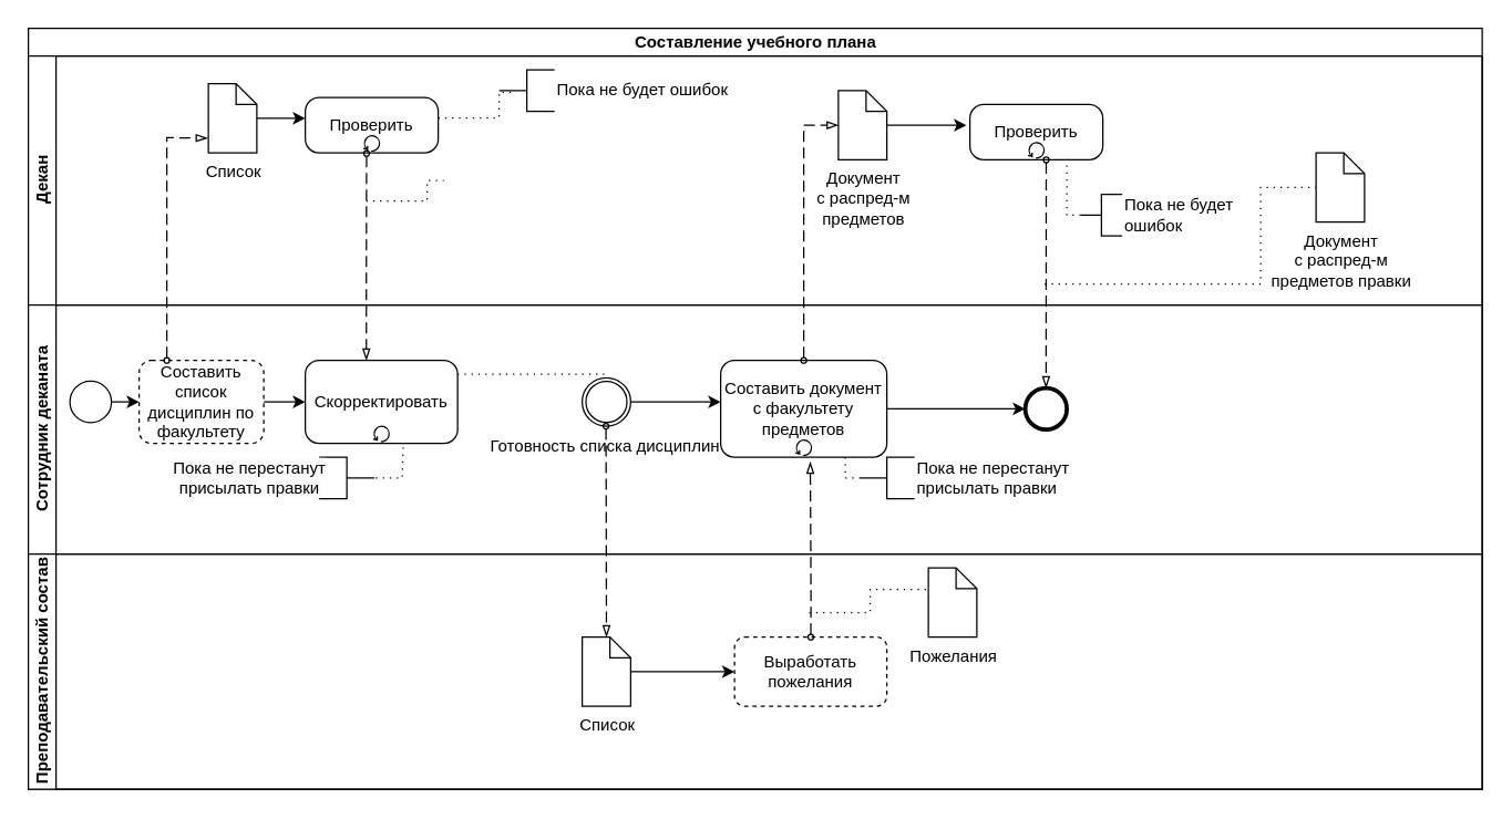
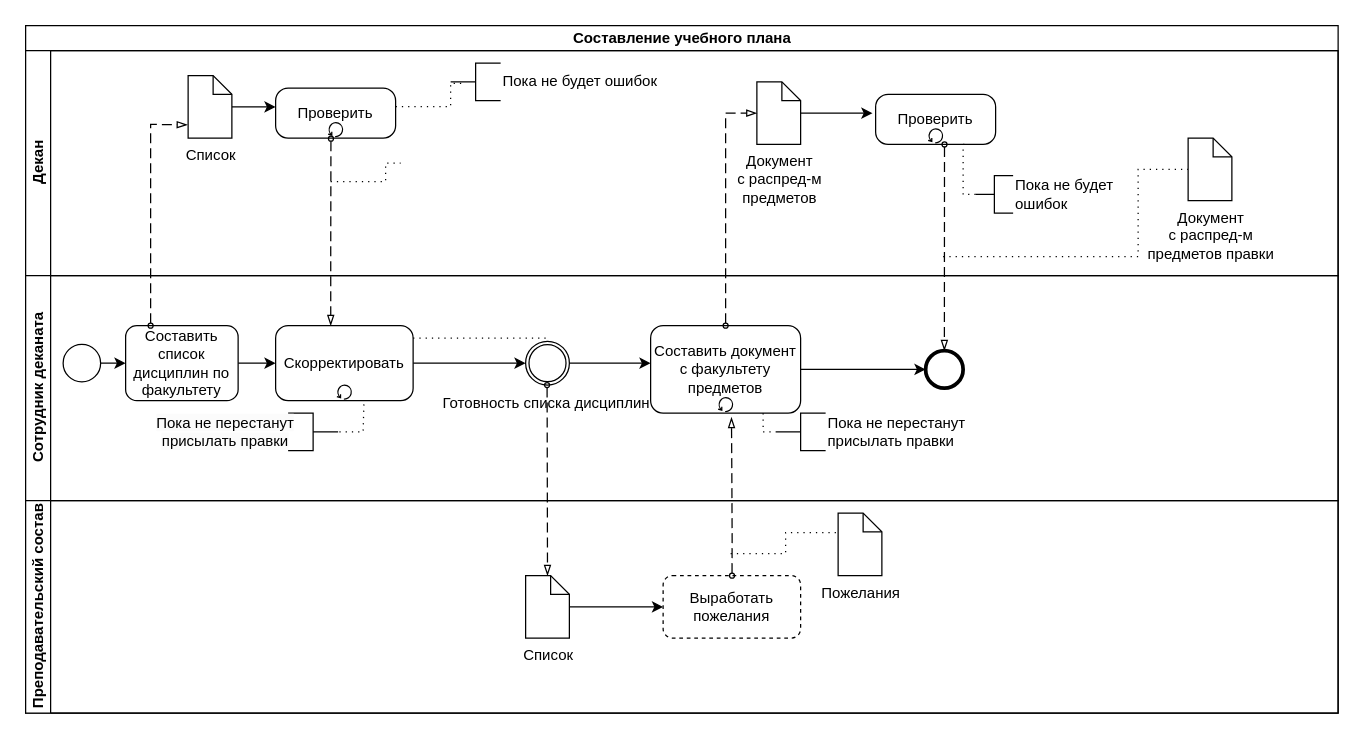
  <mxCell id="0" />
  <mxCell id="1" parent="0" />
  <mxCell id="2" value="" style="edgeStyle=elbowEdgeStyle;fontSize=12;html=1;endFill=0;startFill=0;endSize=6;startSize=6;dashed=1;dashPattern=1 4;endArrow=none;startArrow=none;rounded=0;" edge="1" parent="1"><mxGeometry width="160" relative="1" as="geometry"><mxPoint x="280" y="270" as="sourcePoint" /><mxPoint x="440" y="270" as="targetPoint" /></mxGeometry></mxCell>
  <mxCell id="3" value="Составление учебного плана" style="swimlane;childLayout=stackLayout;resizeParent=1;resizeParentMax=0;horizontal=1;startSize=20;horizontalStack=0;html=1;" vertex="1" parent="1"><mxGeometry x="20" y="20" width="1050" height="550" as="geometry" /></mxCell>
  <mxCell id="4" value="Декан" style="swimlane;startSize=20;horizontal=0;html=1;" vertex="1" parent="3"><mxGeometry y="20" width="1050" height="180" as="geometry" /></mxCell>
  <mxCell id="5" value="" style="edgeStyle=orthogonalEdgeStyle;rounded=0;orthogonalLoop=1;jettySize=auto;html=1;" edge="1" parent="4" source="6"><mxGeometry relative="1" as="geometry"><mxPoint x="200" y="45" as="targetPoint" /></mxGeometry></mxCell>
  <mxCell id="6" value="Список" style="shape=mxgraph.bpmn.data;labelPosition=center;verticalLabelPosition=bottom;align=center;verticalAlign=top;size=15;html=1;" vertex="1" parent="4"><mxGeometry x="130" y="20" width="35" height="50" as="geometry" /></mxCell>
  <mxCell id="7" value="Проверить" style="points=[[0.25,0,0],[0.5,0,0],[0.75,0,0],[1,0.25,0],[1,0.5,0],[1,0.75,0],[0.75,1,0],[0.5,1,0],[0.25,1,0],[0,0.75,0],[0,0.5,0],[0,0.25,0]];shape=mxgraph.bpmn.task;whiteSpace=wrap;rectStyle=rounded;size=10;html=1;container=1;expand=0;collapsible=0;taskMarker=abstract;isLoopStandard=1;" vertex="1" parent="4"><mxGeometry x="200" y="30" width="96" height="40" as="geometry" /></mxCell>
  <mxCell id="8" value="" style="edgeStyle=elbowEdgeStyle;fontSize=12;html=1;endFill=0;startFill=0;endSize=6;startSize=6;dashed=1;dashPattern=1 4;endArrow=none;startArrow=none;rounded=0;entryX=0.251;entryY=0.538;entryDx=0;entryDy=0;entryPerimeter=0;" edge="1" parent="4"><mxGeometry width="160" relative="1" as="geometry"><mxPoint x="296" y="44.71" as="sourcePoint" /><mxPoint x="350.04" y="26.14" as="targetPoint" /><Array as="points"><mxPoint x="340" y="45" /></Array></mxGeometry></mxCell>
  <mxCell id="9" value="" style="edgeStyle=elbowEdgeStyle;fontSize=12;html=1;endFill=0;startFill=0;endSize=6;startSize=6;dashed=1;dashPattern=1 4;endArrow=none;startArrow=none;rounded=0;" edge="1" parent="4"><mxGeometry width="160" relative="1" as="geometry"><mxPoint x="244" y="104.71" as="sourcePoint" /><mxPoint x="300" y="90" as="targetPoint" /><Array as="points"><mxPoint x="288" y="105" /></Array></mxGeometry></mxCell>
  <mxCell id="10" value="Пока не будет ошибок" style="html=1;shape=mxgraph.flowchart.annotation_2;align=left;labelPosition=right;" vertex="1" parent="4"><mxGeometry x="340" y="10" width="40" height="30" as="geometry" /></mxCell>
  <mxCell id="11" value="Проверить" style="points=[[0.25,0,0],[0.5,0,0],[0.75,0,0],[1,0.25,0],[1,0.5,0],[1,0.75,0],[0.75,1,0],[0.5,1,0],[0.25,1,0],[0,0.75,0],[0,0.5,0],[0,0.25,0]];shape=mxgraph.bpmn.task;whiteSpace=wrap;rectStyle=rounded;size=10;html=1;container=1;expand=0;collapsible=0;taskMarker=abstract;isLoopStandard=1;" vertex="1" parent="4"><mxGeometry x="680" y="35" width="96" height="40" as="geometry" /></mxCell>
  <mxCell id="12" value="" style="edgeStyle=orthogonalEdgeStyle;rounded=0;orthogonalLoop=1;jettySize=auto;html=1;" edge="1" parent="4" source="13"><mxGeometry relative="1" as="geometry"><mxPoint x="677.5" y="50" as="targetPoint" /></mxGeometry></mxCell>
  <mxCell id="13" value="Документ&lt;br&gt;с распред-м&lt;br&gt;предметов" style="shape=mxgraph.bpmn.data;labelPosition=center;verticalLabelPosition=bottom;align=center;verticalAlign=top;size=15;html=1;" vertex="1" parent="4"><mxGeometry x="585" y="25" width="35" height="50" as="geometry" /></mxCell>
  <mxCell id="14" value="" style="edgeStyle=elbowEdgeStyle;fontSize=12;html=1;endFill=0;startFill=0;endSize=6;startSize=6;dashed=1;dashPattern=1 4;endArrow=none;startArrow=none;rounded=0;entryX=0.251;entryY=0.538;entryDx=0;entryDy=0;entryPerimeter=0;exitX=0;exitY=0.5;exitDx=0;exitDy=0;exitPerimeter=0;" edge="1" parent="4" source="15"><mxGeometry width="160" relative="1" as="geometry"><mxPoint x="700.98" y="93.57" as="sourcePoint" /><mxPoint x="755.02" y="75.0" as="targetPoint" /><Array as="points"><mxPoint x="750" y="90" /></Array></mxGeometry></mxCell>
  <mxCell id="15" value="Пока не будет &lt;br&gt;ошибок" style="html=1;shape=mxgraph.flowchart.annotation_2;align=left;labelPosition=right;" vertex="1" parent="4"><mxGeometry x="760" y="100" width="30" height="30" as="geometry" /></mxCell>
  <mxCell id="16" value="" style="edgeStyle=elbowEdgeStyle;fontSize=12;html=1;endFill=0;startFill=0;endSize=6;startSize=6;dashed=1;dashPattern=1 4;endArrow=none;startArrow=none;rounded=0;entryX=0;entryY=0.5;entryDx=0;entryDy=0;entryPerimeter=0;" edge="1" parent="4" target="17"><mxGeometry width="160" relative="1" as="geometry"><mxPoint x="734" y="164.71" as="sourcePoint" /><mxPoint x="900" y="150" as="targetPoint" /><Array as="points"><mxPoint x="890" y="120" /></Array></mxGeometry></mxCell>
  <mxCell id="17" value="Документ&lt;br&gt;с распред-м&lt;br&gt;предметов правки" style="shape=mxgraph.bpmn.data;labelPosition=center;verticalLabelPosition=bottom;align=center;verticalAlign=top;size=15;html=1;" vertex="1" parent="4"><mxGeometry x="930" y="70" width="35" height="50" as="geometry" /></mxCell>
  <mxCell id="18" value="Сотрудник деканата" style="swimlane;startSize=20;horizontal=0;html=1;" vertex="1" parent="3"><mxGeometry y="200" width="1050" height="180" as="geometry" /></mxCell>
  <mxCell id="19" value="" style="edgeStyle=orthogonalEdgeStyle;rounded=0;orthogonalLoop=1;jettySize=auto;html=1;entryX=0;entryY=0.5;entryDx=0;entryDy=0;entryPerimeter=0;" edge="1" parent="18" source="20" target="22"><mxGeometry relative="1" as="geometry"><Array as="points"><mxPoint x="80" y="70" /></Array></mxGeometry></mxCell>
  <mxCell id="20" value="" style="ellipse;whiteSpace=wrap;html=1;aspect=fixed;" vertex="1" parent="18"><mxGeometry x="30" y="55" width="30" height="30" as="geometry" /></mxCell>
  <mxCell id="21" value="" style="edgeStyle=orthogonalEdgeStyle;rounded=0;orthogonalLoop=1;jettySize=auto;html=1;" edge="1" parent="18" source="22"><mxGeometry relative="1" as="geometry"><mxPoint x="200" y="70" as="targetPoint" /></mxGeometry></mxCell>
- <mxCell id="22" value="Составить список дисциплин по факультету" style="rounded=1;whiteSpace=wrap;html=1;dashed=1;" vertex="1" parent="18"><mxGeometry x="80" y="40" width="90" height="60" as="geometry" /></mxCell>
+ <mxCell id="22" value="Составить список дисциплин по факультету" style="rounded=1;whiteSpace=wrap;html=1;" vertex="1" parent="18"><mxGeometry x="80" y="40" width="90" height="60" as="geometry" /></mxCell>
  <mxCell id="23" value="" style="endArrow=blockThin;html=1;labelPosition=left;verticalLabelPosition=middle;align=right;verticalAlign=middle;dashed=1;dashPattern=8 4;endFill=0;startArrow=oval;startFill=0;endSize=6;startSize=4;rounded=0;entryX=-0.018;entryY=0.787;entryDx=0;entryDy=0;entryPerimeter=0;" edge="1" parent="18" target="6"><mxGeometry relative="1" as="geometry"><mxPoint x="100" y="40" as="sourcePoint" /><mxPoint x="100" y="-50" as="targetPoint" /><Array as="points"><mxPoint x="100" y="-121" /></Array></mxGeometry></mxCell>
  <mxCell id="24" value="" style="endArrow=blockThin;html=1;labelPosition=left;verticalLabelPosition=middle;align=right;verticalAlign=middle;dashed=1;dashPattern=8 4;endFill=0;startArrow=oval;startFill=0;endSize=6;startSize=4;rounded=0;exitX=0.461;exitY=1.011;exitDx=0;exitDy=0;exitPerimeter=0;" edge="1" parent="18" source="7"><mxGeometry relative="1" as="geometry"><mxPoint x="243" y="-37" as="sourcePoint" /><mxPoint x="244.09" y="40" as="targetPoint" /><Array as="points"><mxPoint x="244.09" y="-20" /></Array></mxGeometry></mxCell>
+ <mxCell id="25" value="" style="edgeStyle=orthogonalEdgeStyle;rounded=0;orthogonalLoop=1;jettySize=auto;html=1;" edge="1" parent="18" source="26" target="30"><mxGeometry relative="1" as="geometry" /></mxCell>
  <mxCell id="26" value="Скорректировать" style="points=[[0.25,0,0],[0.5,0,0],[0.75,0,0],[1,0.25,0],[1,0.5,0],[1,0.75,0],[0.75,1,0],[0.5,1,0],[0.25,1,0],[0,0.75,0],[0,0.5,0],[0,0.25,0]];shape=mxgraph.bpmn.task;whiteSpace=wrap;rectStyle=rounded;size=10;html=1;container=1;expand=0;collapsible=0;taskMarker=abstract;isLoopStandard=1;" vertex="1" parent="18"><mxGeometry x="200" y="40" width="110" height="60" as="geometry" /></mxCell>
  <mxCell id="27" value="" style="html=1;shape=mxgraph.flowchart.annotation_2;align=left;labelPosition=right;flipH=1;" vertex="1" parent="18"><mxGeometry x="210" y="110" width="40" height="30" as="geometry" /></mxCell>
  <mxCell id="28" value="" style="edgeStyle=elbowEdgeStyle;fontSize=12;html=1;endFill=0;startFill=0;endSize=6;startSize=6;dashed=1;dashPattern=1 4;endArrow=none;startArrow=none;rounded=0;exitX=0.642;exitY=1.05;exitDx=0;exitDy=0;exitPerimeter=0;entryX=0;entryY=0.5;entryDx=0;entryDy=0;entryPerimeter=0;" edge="1" parent="18" source="26" target="27"><mxGeometry width="160" relative="1" as="geometry"><mxPoint x="130" y="124.66" as="sourcePoint" /><mxPoint x="290" y="124.66" as="targetPoint" /><Array as="points"><mxPoint x="270" y="125" /></Array></mxGeometry></mxCell>
  <mxCell id="29" value="" style="edgeStyle=orthogonalEdgeStyle;rounded=0;orthogonalLoop=1;jettySize=auto;html=1;" edge="1" parent="18" source="30"><mxGeometry relative="1" as="geometry"><mxPoint x="500" y="70" as="targetPoint" /></mxGeometry></mxCell>
  <mxCell id="30" value="Готовность списка дисциплин&amp;nbsp;" style="points=[[0.145,0.145,0],[0.5,0,0],[0.855,0.145,0],[1,0.5,0],[0.855,0.855,0],[0.5,1,0],[0.145,0.855,0],[0,0.5,0]];shape=mxgraph.bpmn.event;html=1;verticalLabelPosition=bottom;labelBackgroundColor=#ffffff;verticalAlign=top;align=center;perimeter=ellipsePerimeter;outlineConnect=0;aspect=fixed;outline=throwing;symbol=general;" vertex="1" parent="18"><mxGeometry x="400" y="52.5" width="35" height="35" as="geometry" /></mxCell>
  <mxCell id="31" value="" style="endArrow=blockThin;html=1;labelPosition=left;verticalLabelPosition=middle;align=right;verticalAlign=middle;dashed=1;dashPattern=8 4;endFill=0;startArrow=oval;startFill=0;endSize=6;startSize=4;rounded=0;exitX=0.461;exitY=1.011;exitDx=0;exitDy=0;exitPerimeter=0;entryX=0.5;entryY=0;entryDx=0;entryDy=0;entryPerimeter=0;" edge="1" parent="18" target="40"><mxGeometry relative="1" as="geometry"><mxPoint x="417.16" y="87.5" as="sourcePoint" /><mxPoint x="417" y="210" as="targetPoint" /><Array as="points"><mxPoint x="417.25" y="117.5" /></Array></mxGeometry></mxCell>
  <mxCell id="32" value="&lt;br&gt;&lt;span style=&quot;color: rgb(0, 0, 0); font-family: Helvetica; font-size: 12px; font-style: normal; font-variant-ligatures: normal; font-variant-caps: normal; font-weight: 400; letter-spacing: normal; orphans: 2; text-align: left; text-indent: 0px; text-transform: none; widows: 2; word-spacing: 0px; -webkit-text-stroke-width: 0px; white-space: nowrap; background-color: rgb(251, 251, 251); text-decoration-thickness: initial; text-decoration-style: initial; text-decoration-color: initial; display: inline !important; float: none;&quot;&gt;Пока не перестанут &lt;br&gt;присылать правки&lt;/span&gt;&lt;div&gt;&lt;br/&gt;&lt;/div&gt;" style="text;html=1;align=center;verticalAlign=middle;whiteSpace=wrap;rounded=0;" vertex="1" parent="18"><mxGeometry x="130" y="110" width="60" height="30" as="geometry" /></mxCell>
  <mxCell id="33" value="" style="edgeStyle=orthogonalEdgeStyle;rounded=0;orthogonalLoop=1;jettySize=auto;html=1;" edge="1" parent="18" source="34" target="37"><mxGeometry relative="1" as="geometry" /></mxCell>
  <mxCell id="34" value="Составить документ с факультету предметов" style="points=[[0.25,0,0],[0.5,0,0],[0.75,0,0],[1,0.25,0],[1,0.5,0],[1,0.75,0],[0.75,1,0],[0.5,1,0],[0.25,1,0],[0,0.75,0],[0,0.5,0],[0,0.25,0]];shape=mxgraph.bpmn.task;whiteSpace=wrap;rectStyle=rounded;size=10;html=1;container=1;expand=0;collapsible=0;taskMarker=abstract;isLoopStandard=1;" vertex="1" parent="18"><mxGeometry x="500" y="40" width="120" height="70" as="geometry" /></mxCell>
  <mxCell id="35" value="Пока не перестанут&lt;br&gt;присылать правки" style="html=1;shape=mxgraph.flowchart.annotation_2;align=left;labelPosition=right;" vertex="1" parent="18"><mxGeometry x="600" y="110" width="40" height="30" as="geometry" /></mxCell>
  <mxCell id="36" value="" style="edgeStyle=elbowEdgeStyle;fontSize=12;html=1;endFill=0;startFill=0;endSize=6;startSize=6;dashed=1;dashPattern=1 4;endArrow=none;startArrow=none;rounded=0;entryX=0;entryY=0.5;entryDx=0;entryDy=0;entryPerimeter=0;exitX=0.75;exitY=1;exitDx=0;exitDy=0;exitPerimeter=0;" edge="1" parent="18" source="34" target="35"><mxGeometry width="160" relative="1" as="geometry"><mxPoint x="640" y="73.57" as="sourcePoint" /><mxPoint x="694.04" y="55" as="targetPoint" /><Array as="points"><mxPoint x="590" y="120" /></Array></mxGeometry></mxCell>
  <mxCell id="37" value="" style="points=[[0.145,0.145,0],[0.5,0,0],[0.855,0.145,0],[1,0.5,0],[0.855,0.855,0],[0.5,1,0],[0.145,0.855,0],[0,0.5,0]];shape=mxgraph.bpmn.event;html=1;verticalLabelPosition=bottom;labelBackgroundColor=#ffffff;verticalAlign=top;align=center;perimeter=ellipsePerimeter;outlineConnect=0;aspect=fixed;outline=end;symbol=terminate2;" vertex="1" parent="18"><mxGeometry x="720" y="60" width="30" height="30" as="geometry" /></mxCell>
  <mxCell id="38" value="Преподавательский состав" style="swimlane;startSize=20;horizontal=0;html=1;" vertex="1" parent="3"><mxGeometry y="380" width="1050" height="170" as="geometry" /></mxCell>
  <mxCell id="39" value="" style="edgeStyle=orthogonalEdgeStyle;rounded=0;orthogonalLoop=1;jettySize=auto;html=1;" edge="1" parent="38" source="40" target="41"><mxGeometry relative="1" as="geometry" /></mxCell>
  <mxCell id="40" value="Список" style="shape=mxgraph.bpmn.data;labelPosition=center;verticalLabelPosition=bottom;align=center;verticalAlign=top;size=15;html=1;" vertex="1" parent="38"><mxGeometry x="400" y="60" width="35" height="50" as="geometry" /></mxCell>
  <mxCell id="41" value="Выработать пожелания" style="rounded=1;whiteSpace=wrap;html=1;dashed=1;" vertex="1" parent="38"><mxGeometry x="510" y="60" width="110" height="50" as="geometry" /></mxCell>
  <mxCell id="42" value="" style="endArrow=blockThin;html=1;labelPosition=left;verticalLabelPosition=middle;align=right;verticalAlign=middle;dashed=1;dashPattern=8 4;endFill=0;startArrow=oval;startFill=0;endSize=6;startSize=4;rounded=0;exitX=0.461;exitY=1.011;exitDx=0;exitDy=0;exitPerimeter=0;entryX=0.539;entryY=1.049;entryDx=0;entryDy=0;entryPerimeter=0;" edge="1" parent="38" target="34"><mxGeometry relative="1" as="geometry"><mxPoint x="565.12" y="60.0" as="sourcePoint" /><mxPoint x="560" y="-60" as="targetPoint" /><Array as="points"><mxPoint x="565.21" y="30.0" /><mxPoint x="564.96" y="-22.5" /></Array></mxGeometry></mxCell>
  <mxCell id="43" value="Пожелания" style="shape=mxgraph.bpmn.data;labelPosition=center;verticalLabelPosition=bottom;align=center;verticalAlign=top;size=15;html=1;" vertex="1" parent="38"><mxGeometry x="650" y="10" width="35" height="50" as="geometry" /></mxCell>
  <mxCell id="44" value="" style="edgeStyle=elbowEdgeStyle;fontSize=12;html=1;endFill=0;startFill=0;endSize=6;startSize=6;dashed=1;dashPattern=1 4;endArrow=none;startArrow=none;rounded=0;entryX=-0.011;entryY=0.312;entryDx=0;entryDy=0;entryPerimeter=0;" edge="1" parent="38" target="43"><mxGeometry width="160" relative="1" as="geometry"><mxPoint x="564" y="42.36" as="sourcePoint" /><mxPoint x="620" y="27.65" as="targetPoint" /><Array as="points"><mxPoint x="608" y="42.65" /></Array></mxGeometry></mxCell>
  <mxCell id="45" value="" style="endArrow=blockThin;html=1;labelPosition=left;verticalLabelPosition=middle;align=right;verticalAlign=middle;dashed=1;dashPattern=8 4;endFill=0;startArrow=oval;startFill=0;endSize=6;startSize=4;rounded=0;exitX=0.5;exitY=0;exitDx=0;exitDy=0;exitPerimeter=0;entryX=0;entryY=0.5;entryDx=0;entryDy=0;entryPerimeter=0;" edge="1" parent="3" source="34" target="13"><mxGeometry relative="1" as="geometry"><mxPoint x="560.46" y="161.44" as="sourcePoint" /><mxPoint x="560" y="80" as="targetPoint" /><Array as="points"><mxPoint x="560" y="70" /></Array></mxGeometry></mxCell>
  <mxCell id="46" value="" style="endArrow=blockThin;html=1;labelPosition=left;verticalLabelPosition=middle;align=right;verticalAlign=middle;dashed=1;dashPattern=8 4;endFill=0;startArrow=oval;startFill=0;endSize=6;startSize=4;rounded=0;exitX=0.574;exitY=1.001;exitDx=0;exitDy=0;exitPerimeter=0;" edge="1" parent="3" source="11" target="37"><mxGeometry relative="1" as="geometry"><mxPoint x="730" y="95" as="sourcePoint" /><mxPoint x="730.09" y="245" as="targetPoint" /><Array as="points" /></mxGeometry></mxCell>
